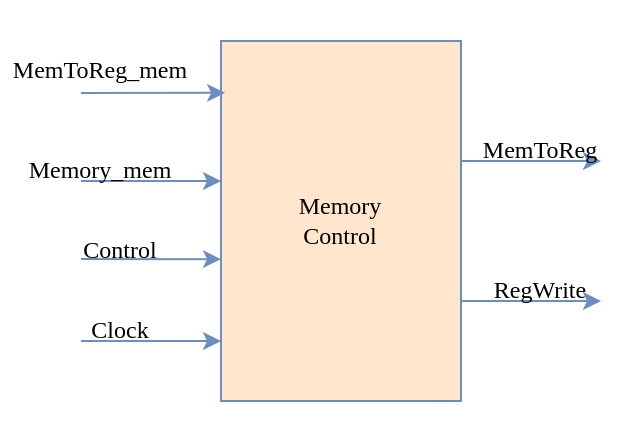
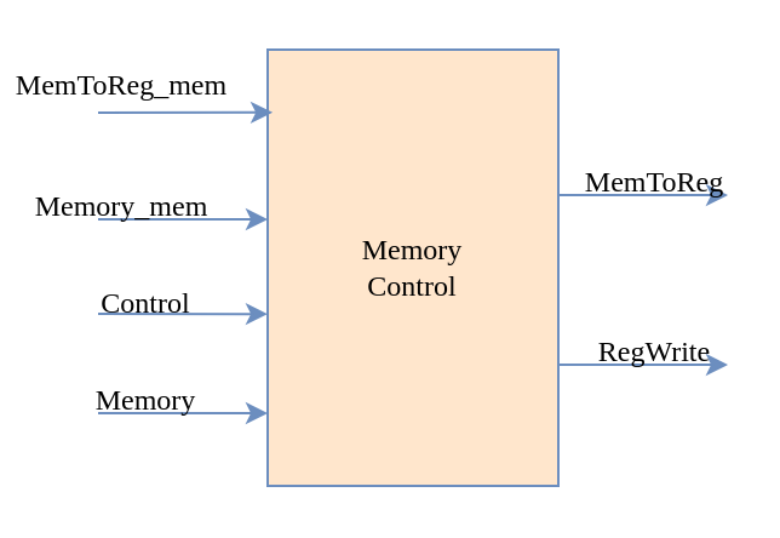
  <mxCell id="0" />
  <mxCell id="1" parent="0" />
  <mxCell id="2" value="&lt;font face=&quot;modern computer&quot;&gt;Memory&lt;br&gt;Control&lt;br&gt;&lt;/font&gt;" style="rounded=0;whiteSpace=wrap;html=1;direction=south;fillColor=#ffe6cc;strokeColor=#6c8ebf;" vertex="1" parent="1"><mxGeometry x="110" y="20" width="120" height="180" as="geometry" /></mxCell>
  <mxCell id="3" value="" style="endArrow=classic;html=1;rounded=0;entryX=0.144;entryY=0.983;entryDx=0;entryDy=0;entryPerimeter=0;strokeColor=#6C8EBF;" edge="1" parent="1" target="2"><mxGeometry width="50" height="50" relative="1" as="geometry"><mxPoint x="40" y="46" as="sourcePoint" /><mxPoint x="100" y="50" as="targetPoint" /></mxGeometry></mxCell>
  <mxCell id="4" value="" style="endArrow=classic;html=1;rounded=0;strokeColor=#6C8EBF;" edge="1" parent="1"><mxGeometry width="50" height="50" relative="1" as="geometry"><mxPoint x="40" y="90" as="sourcePoint" /><mxPoint x="110" y="90" as="targetPoint" /></mxGeometry></mxCell>
  <mxCell id="5" value="" style="endArrow=classic;html=1;rounded=0;strokeColor=#6C8EBF;entryX=0.606;entryY=1;entryDx=0;entryDy=0;entryPerimeter=0;" edge="1" parent="1" target="2"><mxGeometry width="50" height="50" relative="1" as="geometry"><mxPoint x="40" y="129" as="sourcePoint" /><mxPoint x="80" y="150" as="targetPoint" /></mxGeometry></mxCell>
  <mxCell id="6" value="" style="endArrow=classic;html=1;rounded=0;strokeColor=#6C8EBF;" edge="1" parent="1"><mxGeometry width="50" height="50" relative="1" as="geometry"><mxPoint x="40" y="170" as="sourcePoint" /><mxPoint x="110" y="170" as="targetPoint" /></mxGeometry></mxCell>
  <mxCell id="7" value="" style="endArrow=classic;html=1;rounded=0;strokeColor=#6C8EBF;" edge="1" parent="1"><mxGeometry width="50" height="50" relative="1" as="geometry"><mxPoint x="230" y="80" as="sourcePoint" /><mxPoint x="300" y="80" as="targetPoint" /></mxGeometry></mxCell>
  <mxCell id="8" value="" style="endArrow=classic;html=1;rounded=0;strokeColor=#6C8EBF;" edge="1" parent="1"><mxGeometry width="50" height="50" relative="1" as="geometry"><mxPoint x="230" y="150" as="sourcePoint" /><mxPoint x="300" y="150" as="targetPoint" /></mxGeometry></mxCell>
  <mxCell id="9" value="&lt;font face=&quot;modern computer&quot;&gt;Control&lt;/font&gt;" style="text;html=1;strokeColor=none;fillColor=none;align=center;verticalAlign=middle;whiteSpace=wrap;rounded=0;" vertex="1" parent="1"><mxGeometry x="30" y="110" width="60" height="30" as="geometry" /></mxCell>
- <mxCell id="10" value="&lt;font face=&quot;modern computer&quot;&gt;Clock&lt;/font&gt;" style="text;html=1;strokeColor=none;fillColor=none;align=center;verticalAlign=middle;whiteSpace=wrap;rounded=0;" vertex="1" parent="1"><mxGeometry x="30" y="150" width="60" height="30" as="geometry" /></mxCell>
+ <mxCell id="10" value="&lt;font face=&quot;modern computer&quot;&gt;Memory&lt;/font&gt;" style="text;html=1;strokeColor=none;fillColor=none;align=center;verticalAlign=middle;whiteSpace=wrap;rounded=0;" vertex="1" parent="1"><mxGeometry x="30" y="150" width="60" height="30" as="geometry" /></mxCell>
  <mxCell id="11" value="&lt;font face=&quot;modern computer&quot;&gt;Memory_mem&lt;/font&gt;" style="text;html=1;strokeColor=none;fillColor=none;align=center;verticalAlign=middle;whiteSpace=wrap;rounded=0;" vertex="1" parent="1"><mxGeometry x="20" y="70" width="60" height="30" as="geometry" /></mxCell>
  <mxCell id="12" value="&lt;font face=&quot;modern computer&quot;&gt;MemToReg_mem&lt;/font&gt;" style="text;html=1;strokeColor=none;fillColor=none;align=center;verticalAlign=middle;whiteSpace=wrap;rounded=0;" vertex="1" parent="1"><mxGeometry x="20" y="20" width="60" height="30" as="geometry" /></mxCell>
  <mxCell id="13" value="&lt;font face=&quot;modern computer&quot;&gt;MemToReg&lt;/font&gt;" style="text;html=1;strokeColor=none;fillColor=none;align=center;verticalAlign=middle;whiteSpace=wrap;rounded=0;" vertex="1" parent="1"><mxGeometry x="240" y="60" width="60" height="30" as="geometry" /></mxCell>
  <mxCell id="14" value="&lt;font face=&quot;modern computer&quot;&gt;RegWrite&lt;/font&gt;" style="text;html=1;strokeColor=none;fillColor=none;align=center;verticalAlign=middle;whiteSpace=wrap;rounded=0;" vertex="1" parent="1"><mxGeometry x="240" y="130" width="60" height="30" as="geometry" /></mxCell>
